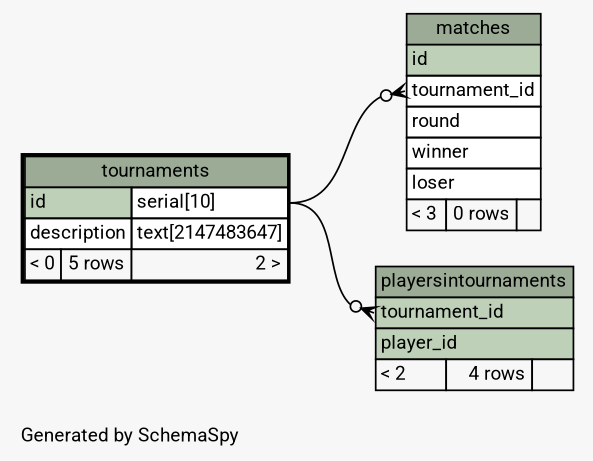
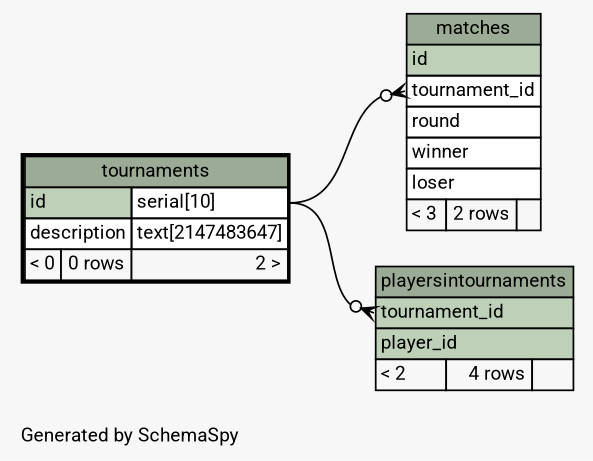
  digraph {
    bgcolor="#f7f7f7"
    fontname=Roboto
    fontsize=11
    label="\nGenerated by SchemaSpy"
    labeljust=l
    nodesep=0.18
    rankdir=RL
    ranksep=0.46
    node [fontname=Roboto fontsize=11 shape=plaintext]
    edge [arrowhead=none arrowsize=0.8 arrowtail=crowodot dir=back fontname=Roboto headport="id.type:e" tailport="tournament_id:w"]
-   n1 [label=<     <TABLE BORDER="0" CELLBORDER="1" CELLSPACING="0" BGCOLOR="#ffffff">       <TR><TD COLSPAN="3" BGCOLOR="#9bab96" ALIGN="CENTER">matches</TD></TR>       <TR><TD PORT="id" COLSPAN="3" BGCOLOR="#bed1b8" ALIGN="LEFT">id</TD></TR>       <TR><TD PORT="tournament_id" COLSPAN="3" ALIGN="LEFT">tournament_id</TD></TR>       <TR><TD PORT="round" COLSPAN="3" ALIGN="LEFT">round</TD></TR>       <TR><TD PORT="winner" COLSPAN="3" ALIGN="LEFT">winner</TD></TR>       <TR><TD PORT="loser" COLSPAN="3" ALIGN="LEFT">loser</TD></TR>       <TR><TD ALIGN="LEFT" BGCOLOR="#f7f7f7">&lt; 3</TD><TD ALIGN="RIGHT" BGCOLOR="#f7f7f7">0 rows</TD><TD ALIGN="RIGHT" BGCOLOR="#f7f7f7">  </TD></TR>     </TABLE>>]
-   n2 [label=<     <TABLE BORDER="2" CELLBORDER="1" CELLSPACING="0" BGCOLOR="#ffffff">       <TR><TD COLSPAN="3" BGCOLOR="#9bab96" ALIGN="CENTER">tournaments</TD></TR>       <TR><TD PORT="id" COLSPAN="2" BGCOLOR="#bed1b8" ALIGN="LEFT">id</TD><TD PORT="id.type" ALIGN="LEFT">serial[10]</TD></TR>       <TR><TD PORT="description" COLSPAN="2" ALIGN="LEFT">description</TD><TD PORT="description.type" ALIGN="LEFT">text[2147483647]</TD></TR>       <TR><TD ALIGN="LEFT" BGCOLOR="#f7f7f7">&lt; 0</TD><TD ALIGN="RIGHT" BGCOLOR="#f7f7f7">5 rows</TD><TD ALIGN="RIGHT" BGCOLOR="#f7f7f7">2 &gt;</TD></TR>     </TABLE>>]
+   n1 [label=<     <TABLE BORDER="0" CELLBORDER="1" CELLSPACING="0" BGCOLOR="#ffffff">       <TR><TD COLSPAN="3" BGCOLOR="#9bab96" ALIGN="CENTER">matches</TD></TR>       <TR><TD PORT="id" COLSPAN="3" BGCOLOR="#bed1b8" ALIGN="LEFT">id</TD></TR>       <TR><TD PORT="tournament_id" COLSPAN="3" ALIGN="LEFT">tournament_id</TD></TR>       <TR><TD PORT="round" COLSPAN="3" ALIGN="LEFT">round</TD></TR>       <TR><TD PORT="winner" COLSPAN="3" ALIGN="LEFT">winner</TD></TR>       <TR><TD PORT="loser" COLSPAN="3" ALIGN="LEFT">loser</TD></TR>       <TR><TD ALIGN="LEFT" BGCOLOR="#f7f7f7">&lt; 3</TD><TD ALIGN="RIGHT" BGCOLOR="#f7f7f7">2 rows</TD><TD ALIGN="RIGHT" BGCOLOR="#f7f7f7">  </TD></TR>     </TABLE>>]
+   n2 [label=<     <TABLE BORDER="2" CELLBORDER="1" CELLSPACING="0" BGCOLOR="#ffffff">       <TR><TD COLSPAN="3" BGCOLOR="#9bab96" ALIGN="CENTER">tournaments</TD></TR>       <TR><TD PORT="id" COLSPAN="2" BGCOLOR="#bed1b8" ALIGN="LEFT">id</TD><TD PORT="id.type" ALIGN="LEFT">serial[10]</TD></TR>       <TR><TD PORT="description" COLSPAN="2" ALIGN="LEFT">description</TD><TD PORT="description.type" ALIGN="LEFT">text[2147483647]</TD></TR>       <TR><TD ALIGN="LEFT" BGCOLOR="#f7f7f7">&lt; 0</TD><TD ALIGN="RIGHT" BGCOLOR="#f7f7f7">0 rows</TD><TD ALIGN="RIGHT" BGCOLOR="#f7f7f7">2 &gt;</TD></TR>     </TABLE>>]
    n3 [label=<     <TABLE BORDER="0" CELLBORDER="1" CELLSPACING="0" BGCOLOR="#ffffff">       <TR><TD COLSPAN="3" BGCOLOR="#9bab96" ALIGN="CENTER">playersintournaments</TD></TR>       <TR><TD PORT="tournament_id" COLSPAN="3" BGCOLOR="#bed1b8" ALIGN="LEFT">tournament_id</TD></TR>       <TR><TD PORT="player_id" COLSPAN="3" BGCOLOR="#bed1b8" ALIGN="LEFT">player_id</TD></TR>       <TR><TD ALIGN="LEFT" BGCOLOR="#f7f7f7">&lt; 2</TD><TD ALIGN="RIGHT" BGCOLOR="#f7f7f7">4 rows</TD><TD ALIGN="RIGHT" BGCOLOR="#f7f7f7">  </TD></TR>     </TABLE>>]
    n1 -> n2
    n3 -> n2
  }
